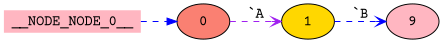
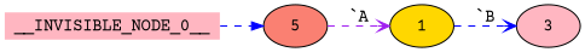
  digraph {
    fontname="Courier Prime"
    rankdir=LR
    node [fillcolor=lightpink fontname="Courier Prime" style=filled]
    edge [arrowhead=vee color=blue fontname="Courier Prime" style=dashed]
-   __INVISIBLE_NODE_0__ [height=.0 shape=none width=.0 label=__NODE_NODE_0__]
-   0 [fillcolor=salmon]
+   __INVISIBLE_NODE_0__ [height=.0 shape=none width=.0]
+   0 [fillcolor=salmon label=5]
    1 [fillcolor=gold]
-   3 [label=9]
+   3
    __INVISIBLE_NODE_0__ -> 0 [arrowhead=normal]
    0 -> 1 [color=purple label="`A"]
    1 -> 3 [label="`B"]
  }
